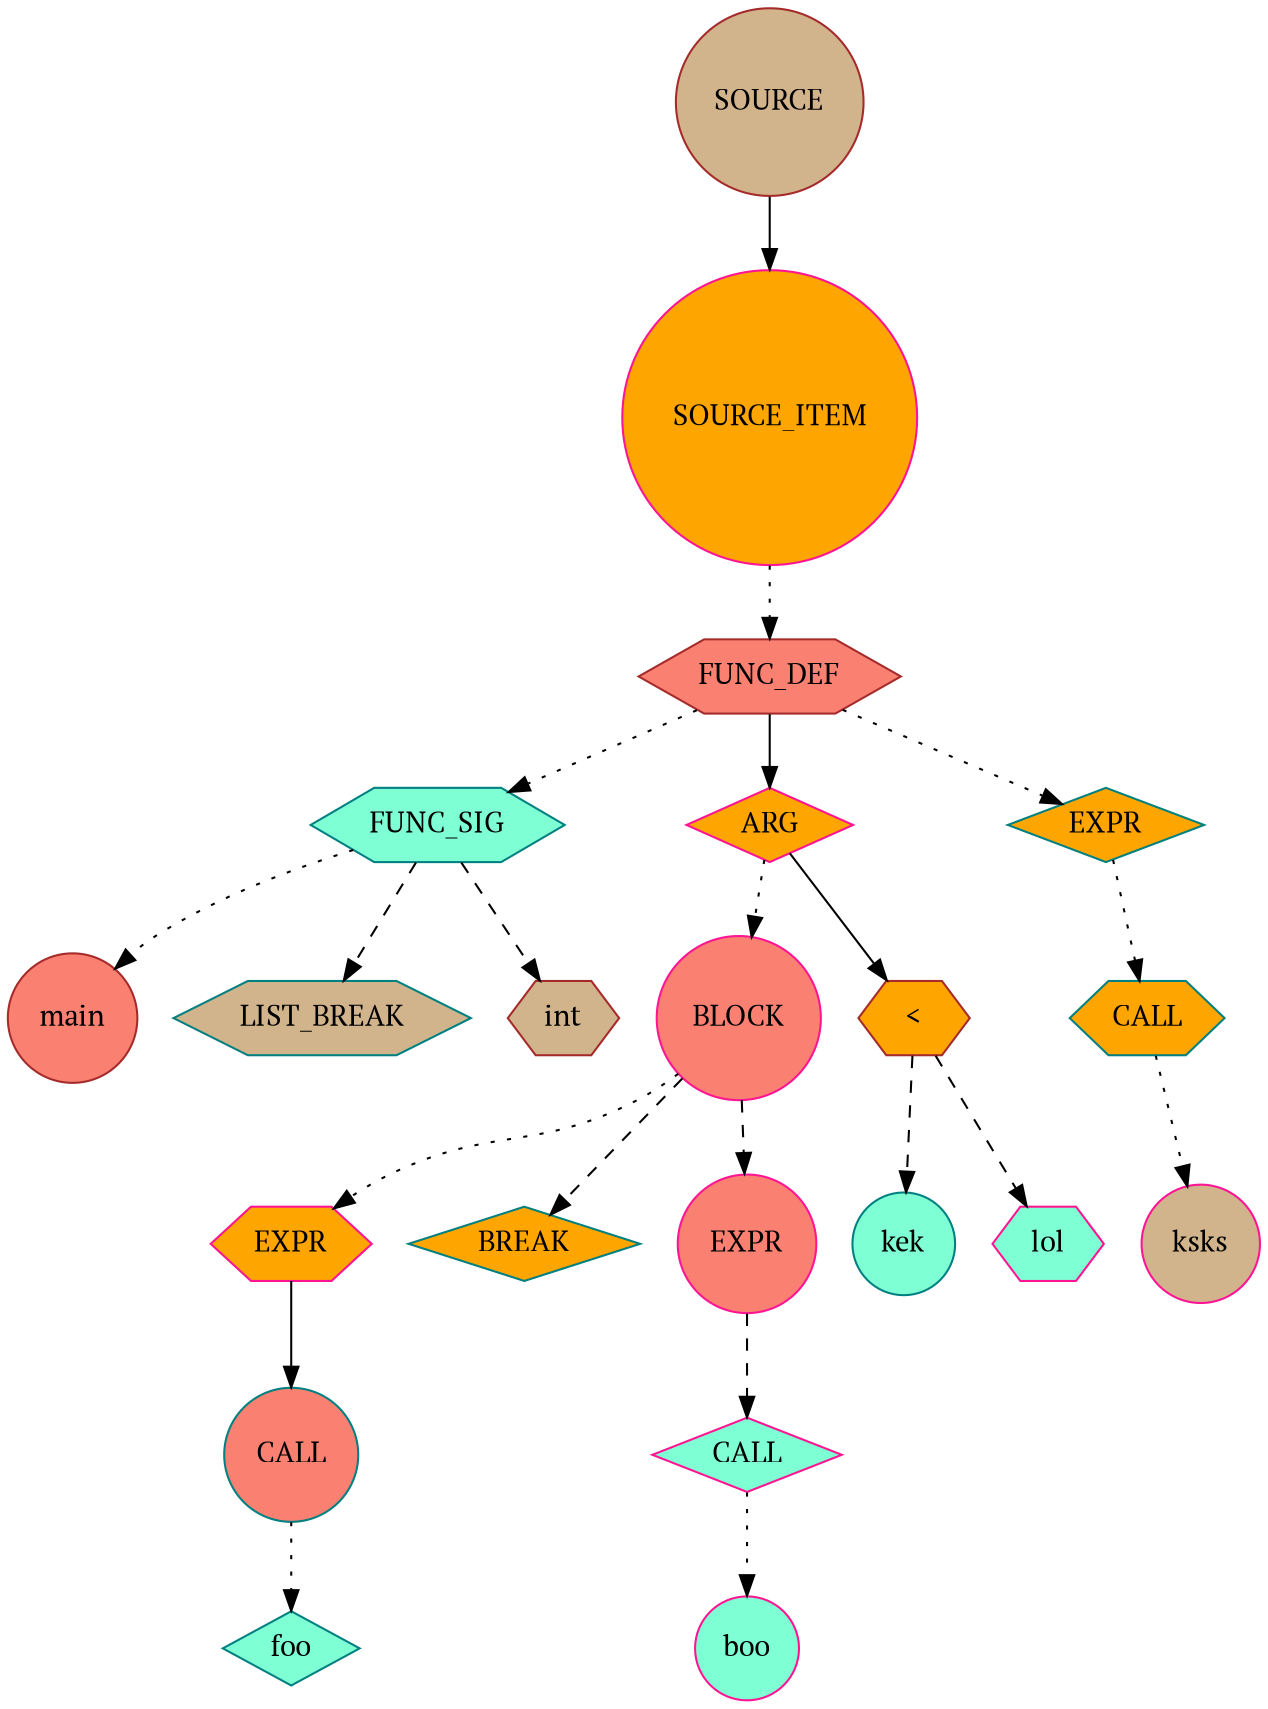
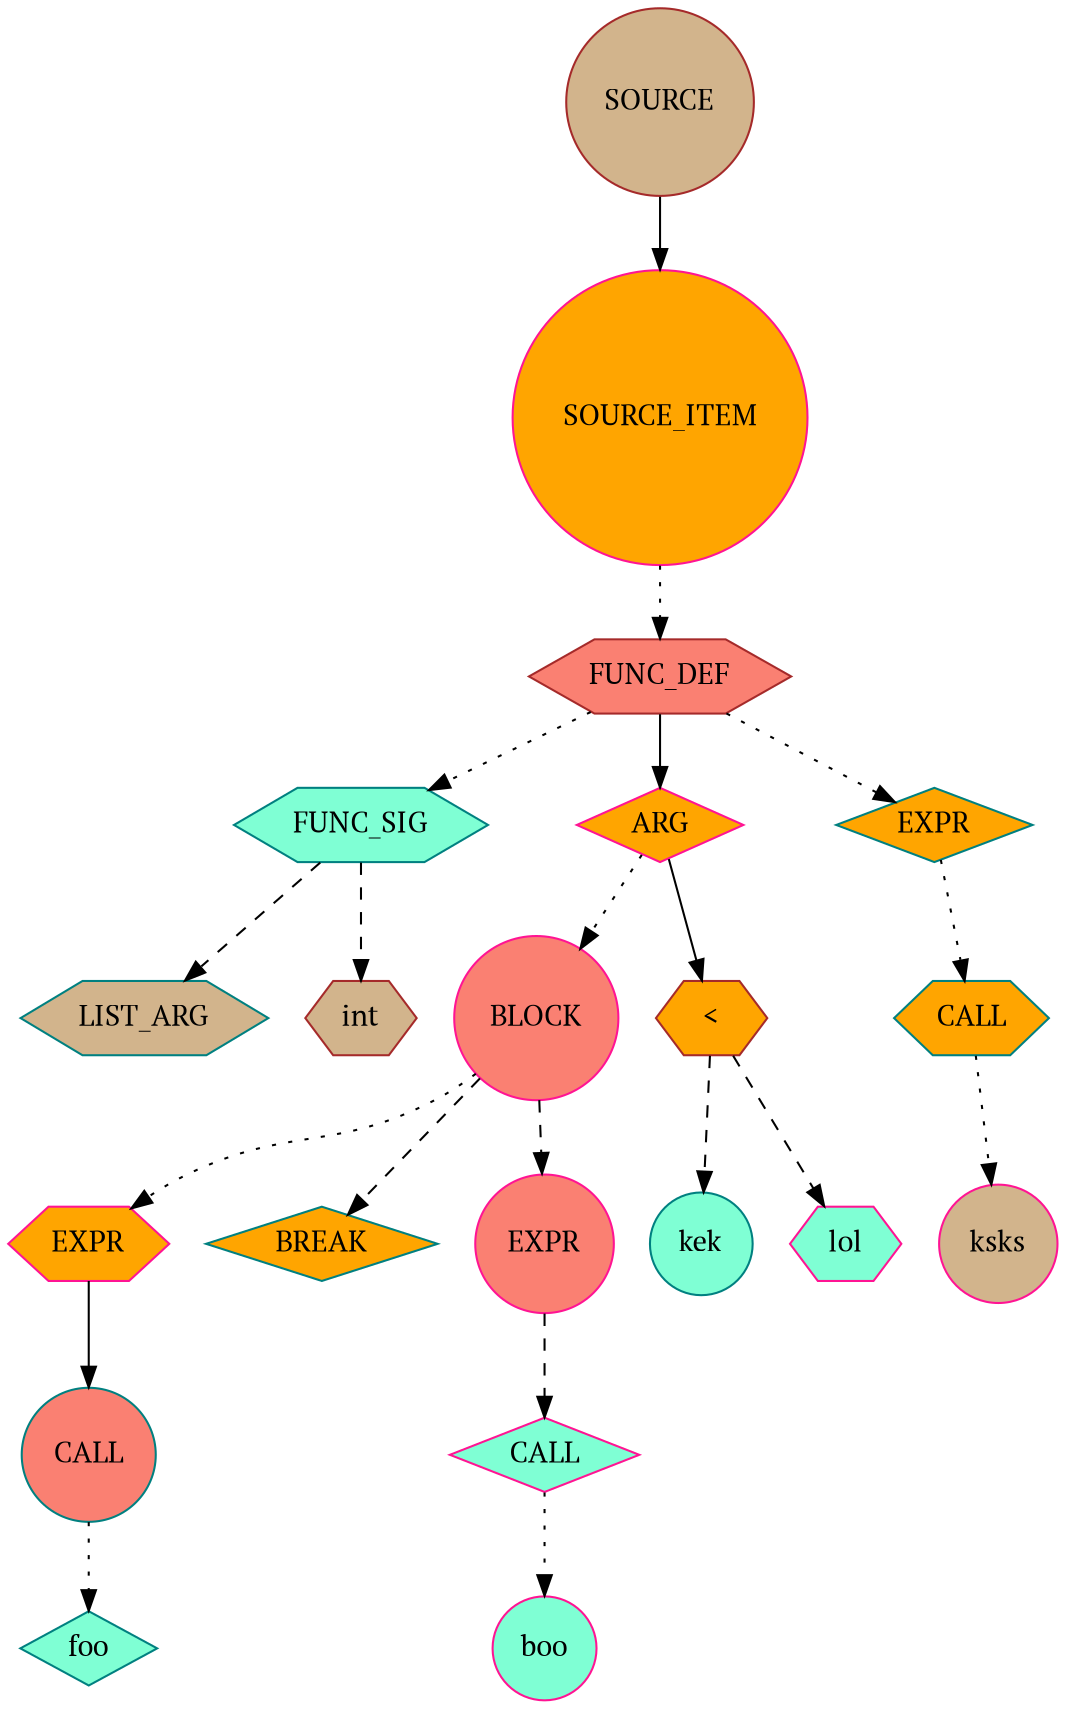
  digraph {
    fontname="PT Serif"
    node [color=deeppink fillcolor=orange fontname="PT Serif" shape=circle style=filled]
    edge [fontname="PT Serif" style=dotted]
    n1 [color=brown fillcolor=tan label=SOURCE]
    n2 [label=SOURCE_ITEM]
    n3 [color=brown fillcolor=salmon label=FUNC_DEF shape=hexagon]
    n4 [color=teal fillcolor=aquamarine label=FUNC_SIG shape=hexagon]
    n5 [label=ARG shape=diamond]
    n6 [color=teal label=EXPR shape=diamond]
-   n7 [color=brown fillcolor=salmon label=main]
-   n8 [color=teal fillcolor=tan label=LIST_BREAK shape=hexagon]
+   n8 [color=teal fillcolor=tan label=LIST_ARG shape=hexagon]
    n9 [color=brown fillcolor=tan label=int shape=hexagon]
    n10 [fillcolor=salmon label=BLOCK]
    n11 [color=brown label="<" shape=hexagon]
    n12 [color=teal label=CALL shape=hexagon]
    n13 [label=EXPR shape=hexagon]
    n14 [color=teal label=BREAK shape=diamond]
    n15 [fillcolor=salmon label=EXPR]
    n16 [color=teal fillcolor=aquamarine label=kek]
    n17 [fillcolor=aquamarine label=lol shape=hexagon]
    n18 [color=teal fillcolor=salmon label=CALL]
    n19 [fillcolor=aquamarine label=CALL shape=diamond]
    n20 [color=teal fillcolor=aquamarine label=foo shape=diamond]
    n21 [fillcolor=aquamarine label=boo]
    n22 [fillcolor=tan label=ksks]
    n1 -> n2 [style=solid]
    n2 -> n3
    n3 -> n4
    n3 -> n5 [style=solid]
    n3 -> n6
-   n4 -> n7
    n4 -> n8 [style=dashed]
    n4 -> n9 [style=dashed]
    n5 -> n10
    n5 -> n11 [style=solid]
    n6 -> n12
    n10 -> n13
    n10 -> n14 [style=dashed]
    n10 -> n15 [style=dashed]
    n11 -> n16 [style=dashed]
    n11 -> n17 [style=dashed]
    n12 -> n22
    n13 -> n18 [style=solid]
    n15 -> n19 [style=dashed]
    n18 -> n20
    n19 -> n21
  }
